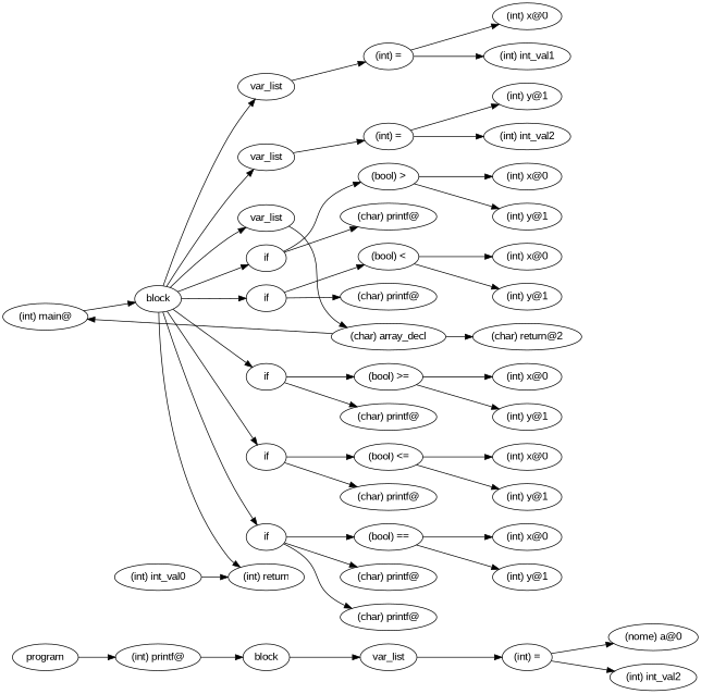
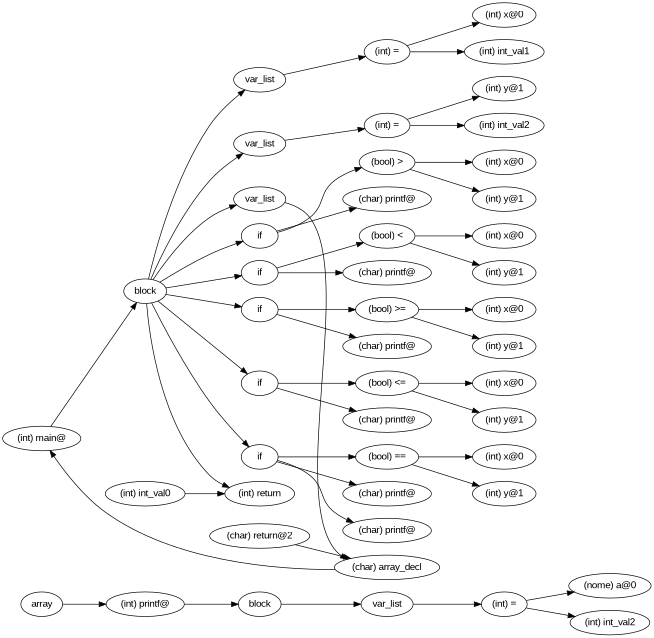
  digraph {
    fontname="Liberation Sans"
    ordering=out
    rankdir=LR
    node [fontname="Liberation Sans"]
    edge [fontname="Liberation Sans"]
-   n1 [label=program]
+   n1 [label=array]
    n2 [label="(int) printf@"]
    n3 [label=block]
    n4 [label="(int) main@"]
    n5 [label=block]
    n6 [label=var_list]
    n7 [label="(int) ="]
    n8 [label="(nome) a@0"]
    n9 [label="(int) int_val2"]
    n10 [label=var_list]
    n11 [label=var_list]
    n12 [label=var_list]
    n13 [label=if]
    n14 [label=if]
    n15 [label=if]
    n16 [label=if]
    n17 [label=if]
    n18 [label="(int) return"]
    n19 [label="(int) ="]
    n20 [label="(int) ="]
    n21 [label="(char) array_decl"]
    n22 [label="(bool) >"]
    n23 [label="(char) printf@"]
    n24 [label="(bool) <"]
    n25 [label="(char) printf@"]
    n26 [label="(bool) >="]
    n27 [label="(char) printf@"]
    n28 [label="(bool) <="]
    n29 [label="(char) printf@"]
    n30 [label="(bool) =="]
    n31 [label="(char) printf@"]
    n32 [label="(char) printf@"]
    n33 [label="(int) x@0"]
    n34 [label="(int) int_val1"]
    n35 [label="(int) y@1"]
    n36 [label="(int) int_val2"]
    n37 [label="(char) return@2"]
    n38 [label="(int) x@0"]
    n39 [label="(int) y@1"]
    n40 [label="(int) x@0"]
    n41 [label="(int) y@1"]
    n42 [label="(int) x@0"]
    n43 [label="(int) y@1"]
    n44 [label="(int) x@0"]
    n45 [label="(int) y@1"]
    n46 [label="(int) x@0"]
    n47 [label="(int) y@1"]
    n48 [label="(int) int_val0"]
    n1 -> n2
    n2 -> n3
    n3 -> n6
    n4 -> n5
    n5 -> n10
    n5 -> n11
    n5 -> n12
    n5 -> n13
    n5 -> n14
    n5 -> n15
    n5 -> n16
    n5 -> n17
    n5 -> n18
    n6 -> n7
    n7 -> n8
    n7 -> n9
    n10 -> n19
    n11 -> n20
    n12 -> n21
    n13 -> n22
    n13 -> n23
    n14 -> n24
    n14 -> n25
    n15 -> n26
    n15 -> n27
    n16 -> n28
    n16 -> n29
    n17 -> n30
    n17 -> n31
    n17 -> n32
    n19 -> n33
    n19 -> n34
    n20 -> n35
    n20 -> n36
    n21 -> n4
-   n21 -> n37
+   n37 -> n21
    n22 -> n38
    n22 -> n39
    n24 -> n40
    n24 -> n41
    n26 -> n42
    n26 -> n43
    n28 -> n44
    n28 -> n45
    n30 -> n46
    n30 -> n47
    n48 -> n18
  }
